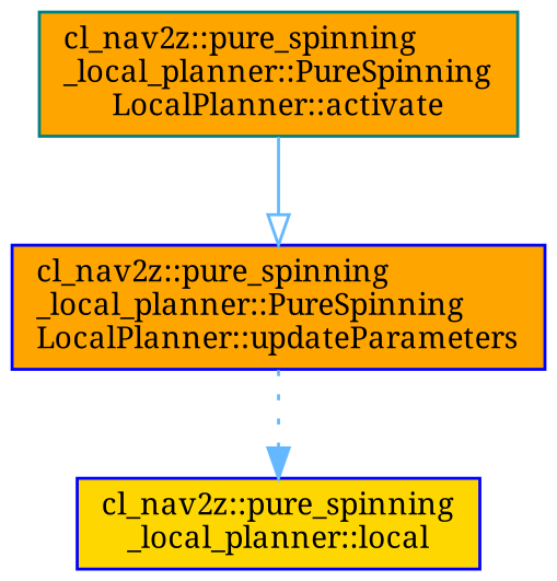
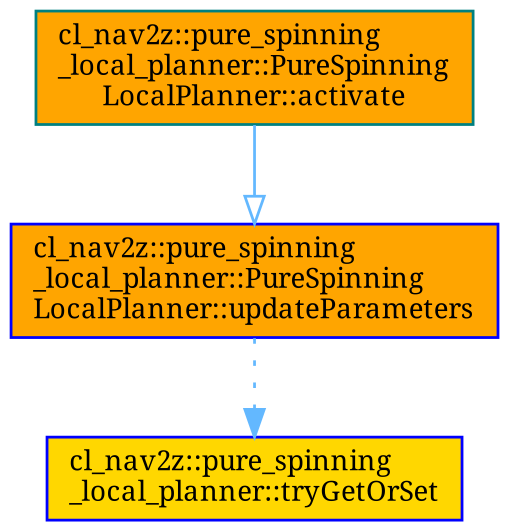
  digraph {
    rankdir=TB
    fontname="Noto Serif"
    node [color=blue fillcolor=orange fontname="Noto Serif" fontsize=10 shape=box style=filled]
    edge [color=steelblue1 fontname="Noto Serif" fontsize=10 labelfontname=Helvetica labelfontsize=10]
    n1 [color=teal fontcolor=black height=0.2 label="cl_nav2z::pure_spinning\l_local_planner::PureSpinning\lLocalPlanner::activate" width=0.4]
    n2 [height=0.2 label="cl_nav2z::pure_spinning\l_local_planner::PureSpinning\lLocalPlanner::updateParameters" width=0.4]
-   n3 [fillcolor=gold height=0.2 label="cl_nav2z::pure_spinning\l_local_planner::local" width=0.4]
+   n3 [fillcolor=gold height=0.2 label="cl_nav2z::pure_spinning\l_local_planner::tryGetOrSet" width=0.4]
    n1 -> n2 [style=solid arrowhead=onormal]
    n2 -> n3 [style=dotted arrowhead=normal]
  }
